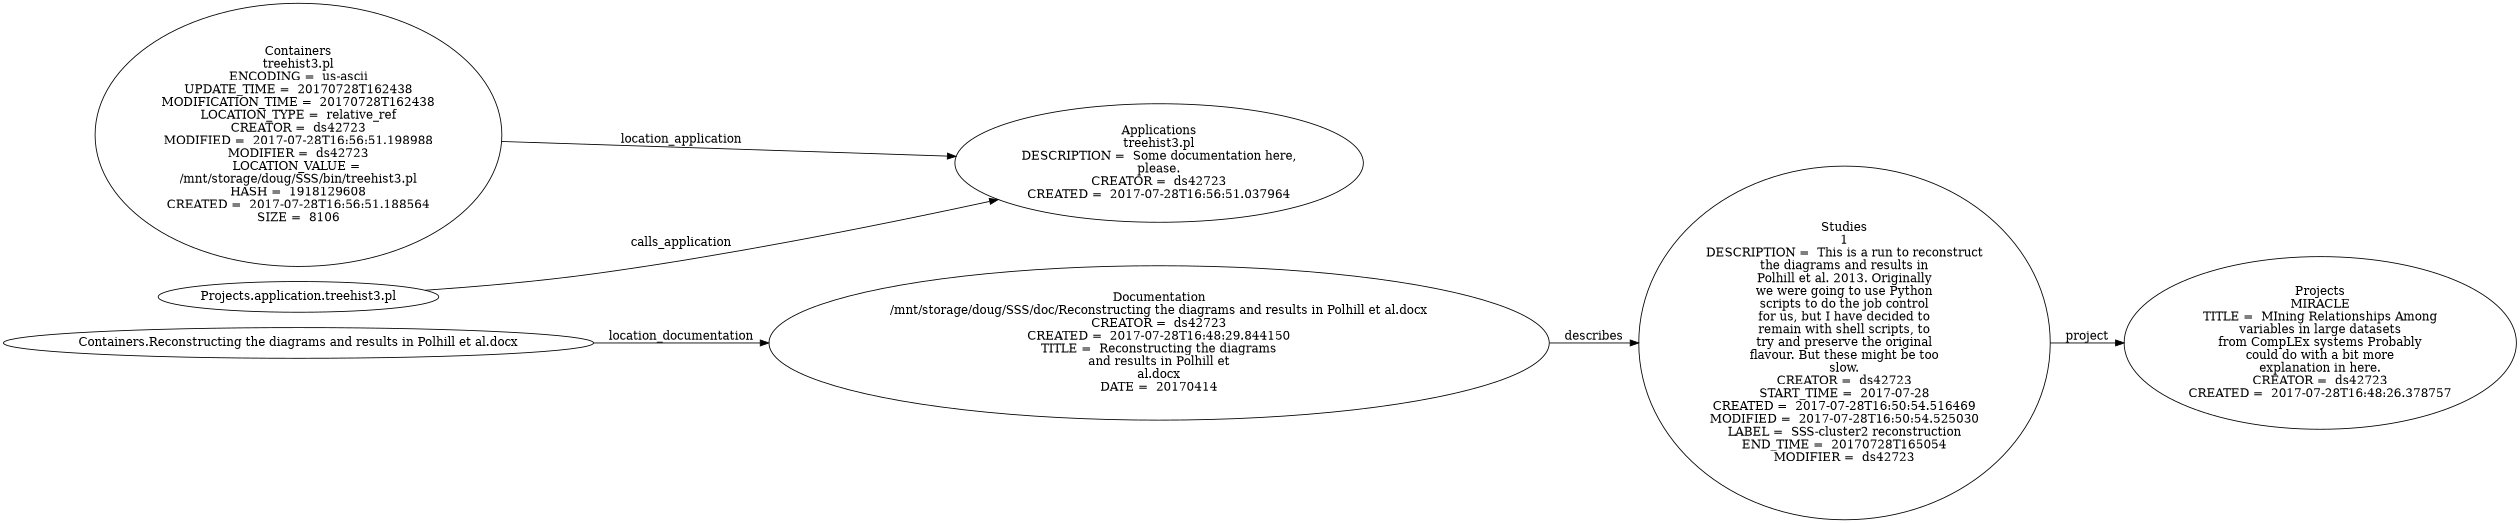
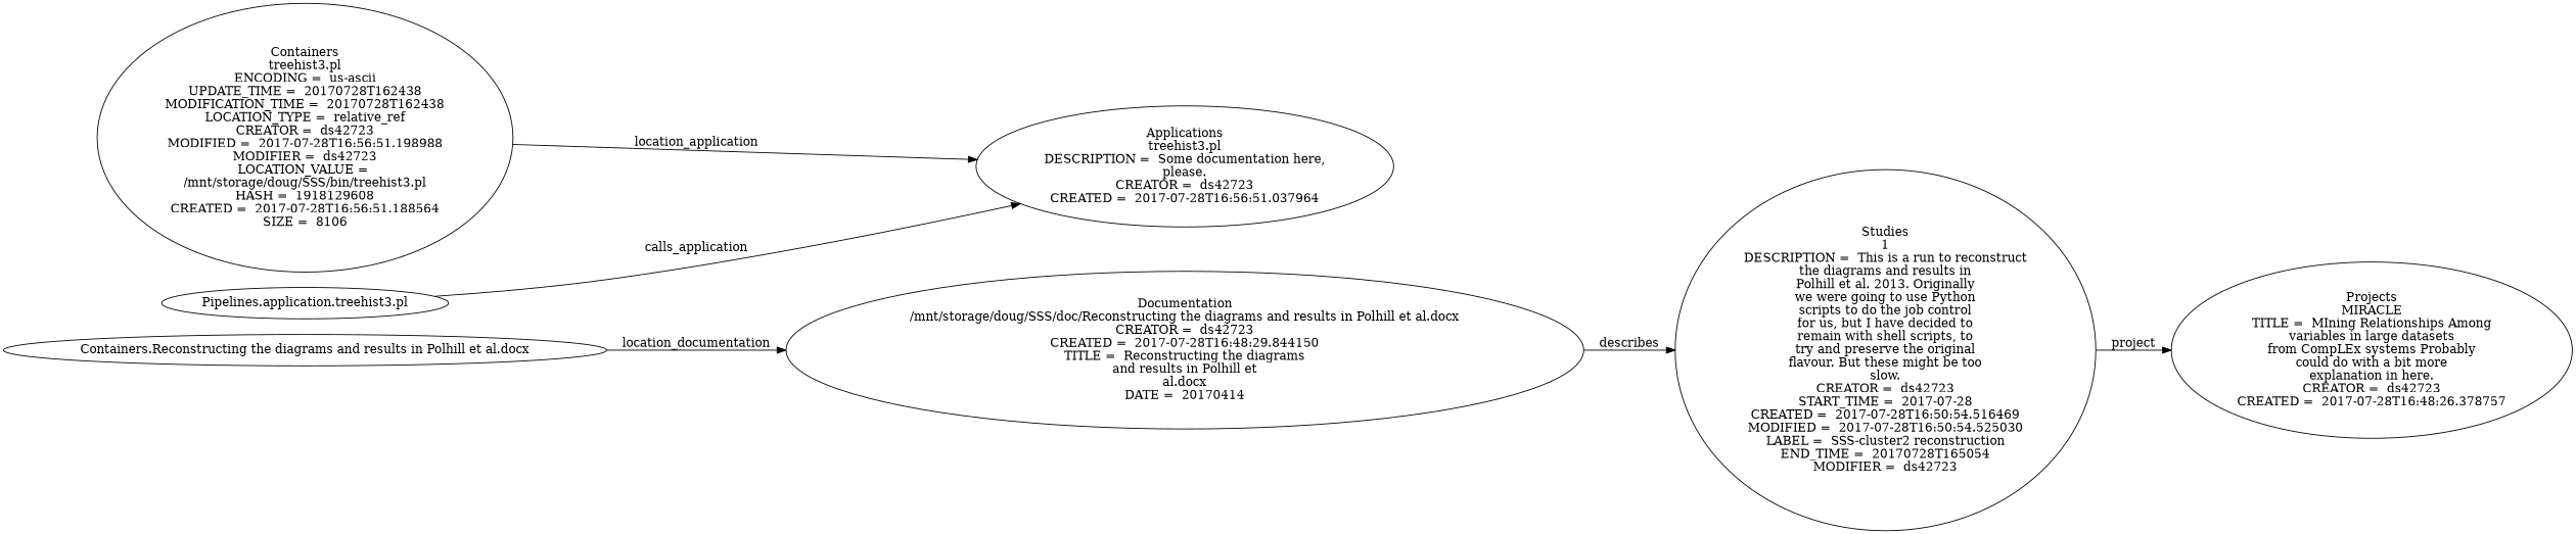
  digraph {
    rankdir=LR
    n1 [label="Documentation\n/mnt/storage/doug/SSS/doc/Reconstructing the diagrams and results in Polhill et al.docx\nCREATOR =  ds42723\nCREATED =  2017-07-28T16:48:29.844150\nTITLE =  Reconstructing the diagrams\nand results in Polhill et\nal.docx\nDATE =  20170414"]
    n2 [label="Studies\n1\nDESCRIPTION =  This is a run to reconstruct\nthe diagrams and results in\nPolhill et al. 2013. Originally\nwe were going to use Python\nscripts to do the job control\nfor us, but I have decided to\nremain with shell scripts, to\ntry and preserve the original\nflavour. But these might be too\nslow.\nCREATOR =  ds42723\nSTART_TIME =  2017-07-28\nCREATED =  2017-07-28T16:50:54.516469\nMODIFIED =  2017-07-28T16:50:54.525030\nLABEL =  SSS-cluster2 reconstruction\nEND_TIME =  20170728T165054\nMODIFIER =  ds42723"]
    n3 [label="Applications\ntreehist3.pl\nDESCRIPTION =  Some documentation here,\nplease.\nCREATOR =  ds42723\nCREATED =  2017-07-28T16:56:51.037964"]
    n4 [label="Projects\nMIRACLE\nTITLE =  MIning Relationships Among\nvariables in large datasets\nfrom CompLEx systems Probably\ncould do with a bit more\nexplanation in here.\nCREATOR =  ds42723\nCREATED =  2017-07-28T16:48:26.378757"]
    n5 [label="Containers\ntreehist3.pl\nENCODING =  us-ascii\nUPDATE_TIME =  20170728T162438\nMODIFICATION_TIME =  20170728T162438\nLOCATION_TYPE =  relative_ref\nCREATOR =  ds42723\nMODIFIED =  2017-07-28T16:56:51.198988\nMODIFIER =  ds42723\nLOCATION_VALUE = \n/mnt/storage/doug/SSS/bin/treehist3.pl\nHASH =  1918129608\nCREATED =  2017-07-28T16:56:51.188564\nSIZE =  8106"]
-   "Pipelines.application.treehist3.pl" [label="Projects.application.treehist3.pl"]
+   "Pipelines.application.treehist3.pl"
    "Containers.Reconstructing the diagrams and results in Polhill et al.docx"
    n1 -> n2 [label=describes]
    n2 -> n4 [label=project]
    n5 -> n3 [label=location_application]
    "Pipelines.application.treehist3.pl" -> n3 [label=calls_application]
    "Containers.Reconstructing the diagrams and results in Polhill et al.docx" -> n1 [label=location_documentation]
  }
